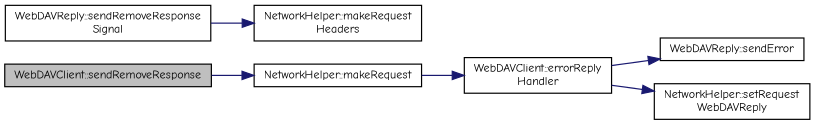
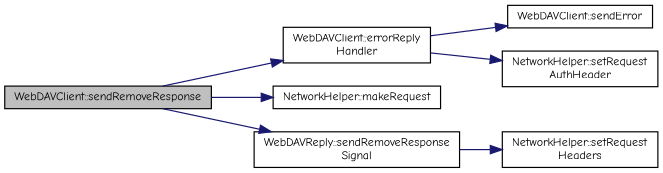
  digraph {
    fontname="Comic Neue"
    rankdir=LR
    node [color=black fillcolor=white fontname="Comic Neue" fontsize=10 shape=record style=filled]
    edge [color=midnightblue fontname="Comic Neue" fontsize=10 labelfontname=Helvetica labelfontsize=10 style=solid]
    n1 [fillcolor=grey75 fontcolor=black height=0.2 label="WebDAVClient::sendRemoveResponse" width=0.4]
    n2 [height=0.2 label="WebDAVClient::errorReply\lHandler" width=0.4]
    n3 [height=0.2 label="NetworkHelper::makeRequest" width=0.4]
    n4 [height=0.2 label="WebDAVReply::sendRemoveResponse\lSignal" width=0.4]
-   n5 [height=0.2 label="WebDAVReply::sendError" width=0.4]
-   n6 [height=0.2 label="NetworkHelper::setRequest\lWebDAVReply" width=0.4]
-   n7 [height=0.2 label="NetworkHelper::makeRequest\lHeaders" width=0.4]
-   n3 -> n2
+   n5 [height=0.2 label="WebDAVClient::sendError" width=0.4]
+   n6 [height=0.2 label="NetworkHelper::setRequest\lAuthHeader" width=0.4]
+   n7 [height=0.2 label="NetworkHelper::setRequest\lHeaders" width=0.4]
+   n1 -> n2
    n1 -> n3
+   n1 -> n4
    n2 -> n5
    n2 -> n6
    n4 -> n7
  }
